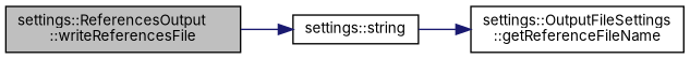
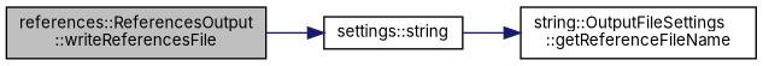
  digraph {
    fontname=Inter
    rankdir=LR
    node [color=black fillcolor=white fontname=Inter fontsize=10 shape=record style=filled]
    edge [color=midnightblue fontname=Inter fontsize=10 labelfontname=Helvetica labelfontsize=10 style=solid]
-   n1 [fillcolor=grey75 fontcolor=black height=0.2 label="settings::ReferencesOutput\l::writeReferencesFile" width=0.4]
+   n1 [fillcolor=grey75 fontcolor=black height=0.2 label="references::ReferencesOutput\l::writeReferencesFile" width=0.4]
    n2 [height=0.2 label="settings::string" width=0.4]
-   n3 [height=0.2 label="settings::OutputFileSettings\l::getReferenceFileName" width=0.4]
+   n3 [height=0.2 label="string::OutputFileSettings\l::getReferenceFileName" width=0.4]
    n1 -> n2
    n2 -> n3
  }
